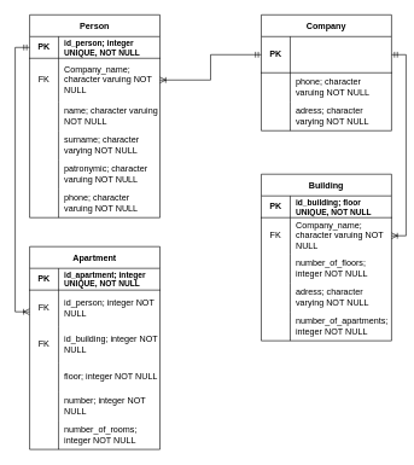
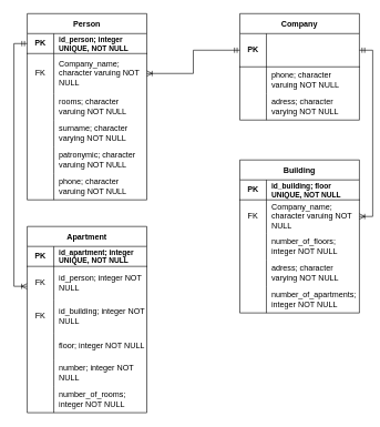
  <mxCell id="0" />
  <mxCell id="1" parent="0" />
  <mxCell id="2" value="Company" style="shape=table;startSize=30;container=1;collapsible=0;childLayout=tableLayout;fixedRows=1;rowLines=0;fontStyle=1;align=center;pointerEvents=1;fillColor=default;swimlaneFillColor=none;" vertex="1" parent="1"><mxGeometry x="360" y="20" width="180" height="160" as="geometry" /></mxCell>
  <mxCell id="3" value="" style="shape=partialRectangle;html=1;whiteSpace=wrap;collapsible=0;dropTarget=0;pointerEvents=1;fillColor=none;top=0;left=0;bottom=1;right=0;points=[[0,0.5],[1,0.5]];portConstraint=eastwest;" vertex="1" parent="2"><mxGeometry y="30" width="180" height="50" as="geometry" /></mxCell>
  <mxCell id="4" value="PK" style="shape=partialRectangle;html=1;whiteSpace=wrap;connectable=0;fillColor=none;top=0;left=0;bottom=0;right=0;overflow=hidden;pointerEvents=1;fontStyle=1" vertex="1" parent="3"><mxGeometry width="40" height="50" as="geometry" /></mxCell>
  <mxCell id="5" value="" style="shape=partialRectangle;html=1;whiteSpace=wrap;collapsible=0;dropTarget=0;pointerEvents=1;fillColor=none;top=0;left=0;bottom=0;right=0;points=[[0,0.5],[1,0.5]];portConstraint=eastwest;" vertex="1" parent="2"><mxGeometry y="80" width="180" height="40" as="geometry" /></mxCell>
  <mxCell id="6" value="" style="shape=partialRectangle;html=1;whiteSpace=wrap;connectable=0;fillColor=none;top=0;left=0;bottom=0;right=0;overflow=hidden;pointerEvents=1;" vertex="1" parent="5"><mxGeometry width="40" height="40" as="geometry" /></mxCell>
  <mxCell id="7" value="phone; character varuing NOT NULL" style="shape=partialRectangle;html=1;whiteSpace=wrap;connectable=0;fillColor=none;top=0;left=0;bottom=0;right=0;align=left;spacingLeft=6;overflow=hidden;pointerEvents=1;" vertex="1" parent="5"><mxGeometry x="40" width="140" height="40" as="geometry" /></mxCell>
  <mxCell id="8" value="" style="shape=partialRectangle;html=1;whiteSpace=wrap;collapsible=0;dropTarget=0;pointerEvents=1;fillColor=none;top=0;left=0;bottom=0;right=0;points=[[0,0.5],[1,0.5]];portConstraint=eastwest;" vertex="1" parent="2"><mxGeometry y="120" width="180" height="40" as="geometry" /></mxCell>
  <mxCell id="9" value="" style="shape=partialRectangle;html=1;whiteSpace=wrap;connectable=0;fillColor=none;top=0;left=0;bottom=0;right=0;overflow=hidden;pointerEvents=1;" vertex="1" parent="8"><mxGeometry width="40" height="40" as="geometry" /></mxCell>
  <mxCell id="10" value="adress; character varying NOT NULL" style="shape=partialRectangle;html=1;whiteSpace=wrap;connectable=0;fillColor=none;top=0;left=0;bottom=0;right=0;align=left;spacingLeft=6;overflow=hidden;pointerEvents=1;" vertex="1" parent="8"><mxGeometry x="40" width="140" height="40" as="geometry" /></mxCell>
  <mxCell id="11" value="Building" style="shape=table;startSize=30;container=1;collapsible=0;childLayout=tableLayout;fixedRows=1;rowLines=0;fontStyle=1;align=center;pointerEvents=1;fillColor=default;swimlaneFillColor=none;" vertex="1" parent="1"><mxGeometry x="360" y="240" width="180" height="230" as="geometry" /></mxCell>
  <mxCell id="12" value="" style="shape=partialRectangle;html=1;whiteSpace=wrap;collapsible=0;dropTarget=0;pointerEvents=1;fillColor=none;top=0;left=0;bottom=1;right=0;points=[[0,0.5],[1,0.5]];portConstraint=eastwest;" vertex="1" parent="11"><mxGeometry y="30" width="180" height="30" as="geometry" /></mxCell>
  <mxCell id="13" value="PK" style="shape=partialRectangle;html=1;whiteSpace=wrap;connectable=0;fillColor=none;top=0;left=0;bottom=0;right=0;overflow=hidden;pointerEvents=1;fontStyle=1" vertex="1" parent="12"><mxGeometry width="40" height="30" as="geometry" /></mxCell>
  <mxCell id="14" value="&lt;b style=&quot;font-size: 11px&quot;&gt;id_building; floor UNIQUE, NOT NULL&lt;/b&gt;" style="shape=partialRectangle;html=1;whiteSpace=wrap;connectable=0;fillColor=none;top=0;left=0;bottom=0;right=0;align=left;spacingLeft=6;overflow=hidden;pointerEvents=1;fontSize=11;" vertex="1" parent="12"><mxGeometry x="40" width="140" height="30" as="geometry" /></mxCell>
  <mxCell id="15" style="shape=partialRectangle;html=1;whiteSpace=wrap;collapsible=0;dropTarget=0;pointerEvents=1;fillColor=none;top=0;left=0;bottom=0;right=0;points=[[0,0.5],[1,0.5]];portConstraint=eastwest;" vertex="1" parent="11"><mxGeometry y="60" width="180" height="50" as="geometry" /></mxCell>
  <mxCell id="16" value="FK" style="shape=partialRectangle;html=1;whiteSpace=wrap;connectable=0;fillColor=none;top=0;left=0;bottom=0;right=0;overflow=hidden;pointerEvents=1;" vertex="1" parent="15"><mxGeometry width="40" height="50" as="geometry" /></mxCell>
  <mxCell id="17" value="Company_name; character varuing NOT NULL" style="shape=partialRectangle;html=1;whiteSpace=wrap;connectable=0;fillColor=none;top=0;left=0;bottom=0;right=0;align=left;spacingLeft=6;overflow=hidden;pointerEvents=1;" vertex="1" parent="15"><mxGeometry x="40" width="140" height="50" as="geometry" /></mxCell>
  <mxCell id="18" value="" style="shape=partialRectangle;html=1;whiteSpace=wrap;collapsible=0;dropTarget=0;pointerEvents=1;fillColor=none;top=0;left=0;bottom=0;right=0;points=[[0,0.5],[1,0.5]];portConstraint=eastwest;" vertex="1" parent="11"><mxGeometry y="110" width="180" height="40" as="geometry" /></mxCell>
  <mxCell id="19" value="" style="shape=partialRectangle;html=1;whiteSpace=wrap;connectable=0;fillColor=none;top=0;left=0;bottom=0;right=0;overflow=hidden;pointerEvents=1;" vertex="1" parent="18"><mxGeometry width="40" height="40" as="geometry" /></mxCell>
  <mxCell id="20" value="number_of_floors; integer NOT NULL" style="shape=partialRectangle;html=1;whiteSpace=wrap;connectable=0;fillColor=none;top=0;left=0;bottom=0;right=0;align=left;spacingLeft=6;overflow=hidden;pointerEvents=1;" vertex="1" parent="18"><mxGeometry x="40" width="140" height="40" as="geometry" /></mxCell>
  <mxCell id="21" value="" style="shape=partialRectangle;html=1;whiteSpace=wrap;collapsible=0;dropTarget=0;pointerEvents=1;fillColor=none;top=0;left=0;bottom=0;right=0;points=[[0,0.5],[1,0.5]];portConstraint=eastwest;" vertex="1" parent="11"><mxGeometry y="150" width="180" height="40" as="geometry" /></mxCell>
  <mxCell id="22" value="" style="shape=partialRectangle;html=1;whiteSpace=wrap;connectable=0;fillColor=none;top=0;left=0;bottom=0;right=0;overflow=hidden;pointerEvents=1;" vertex="1" parent="21"><mxGeometry width="40" height="40" as="geometry" /></mxCell>
  <mxCell id="23" value="adress; character varying NOT NULL" style="shape=partialRectangle;html=1;whiteSpace=wrap;connectable=0;fillColor=none;top=0;left=0;bottom=0;right=0;align=left;spacingLeft=6;overflow=hidden;pointerEvents=1;" vertex="1" parent="21"><mxGeometry x="40" width="140" height="40" as="geometry" /></mxCell>
  <mxCell id="24" style="shape=partialRectangle;html=1;whiteSpace=wrap;collapsible=0;dropTarget=0;pointerEvents=1;fillColor=none;top=0;left=0;bottom=0;right=0;points=[[0,0.5],[1,0.5]];portConstraint=eastwest;" vertex="1" parent="11"><mxGeometry y="190" width="180" height="40" as="geometry" /></mxCell>
  <mxCell id="25" style="shape=partialRectangle;html=1;whiteSpace=wrap;connectable=0;fillColor=none;top=0;left=0;bottom=0;right=0;overflow=hidden;pointerEvents=1;" vertex="1" parent="24"><mxGeometry width="40" height="40" as="geometry" /></mxCell>
  <mxCell id="26" value="number_of_apartments; integer NOT NULL" style="shape=partialRectangle;html=1;whiteSpace=wrap;connectable=0;fillColor=none;top=0;left=0;bottom=0;right=0;align=left;spacingLeft=6;overflow=hidden;pointerEvents=1;" vertex="1" parent="24"><mxGeometry x="40" width="140" height="40" as="geometry" /></mxCell>
  <mxCell id="27" style="edgeStyle=orthogonalEdgeStyle;rounded=0;orthogonalLoop=1;jettySize=auto;html=1;exitX=1;exitY=0.5;exitDx=0;exitDy=0;fontSize=11;startArrow=ERmandOne;startFill=0;startSize=6;endArrow=ERoneToMany;endFill=0;" edge="1" parent="1" source="3" target="15"><mxGeometry relative="1" as="geometry" /></mxCell>
  <mxCell id="28" value="Person" style="shape=table;startSize=30;container=1;collapsible=0;childLayout=tableLayout;fixedRows=1;rowLines=0;fontStyle=1;align=center;pointerEvents=1;fillColor=default;swimlaneFillColor=none;" vertex="1" parent="1"><mxGeometry x="40" y="20" width="180" height="280" as="geometry" /></mxCell>
  <mxCell id="29" value="" style="shape=partialRectangle;html=1;whiteSpace=wrap;collapsible=0;dropTarget=0;pointerEvents=1;fillColor=none;top=0;left=0;bottom=1;right=0;points=[[0,0.5],[1,0.5]];portConstraint=eastwest;" vertex="1" parent="28"><mxGeometry y="30" width="180" height="30" as="geometry" /></mxCell>
  <mxCell id="30" value="PK" style="shape=partialRectangle;html=1;whiteSpace=wrap;connectable=0;fillColor=none;top=0;left=0;bottom=0;right=0;overflow=hidden;pointerEvents=1;fontStyle=1" vertex="1" parent="29"><mxGeometry width="40" height="30" as="geometry" /></mxCell>
  <mxCell id="31" value="&lt;b style=&quot;font-size: 11px&quot;&gt;id_person; integer UNIQUE, NOT NULL&lt;/b&gt;" style="shape=partialRectangle;html=1;whiteSpace=wrap;connectable=0;fillColor=none;top=0;left=0;bottom=0;right=0;align=left;spacingLeft=6;overflow=hidden;pointerEvents=1;fontSize=11;" vertex="1" parent="29"><mxGeometry x="40" width="140" height="30" as="geometry" /></mxCell>
  <mxCell id="32" style="shape=partialRectangle;html=1;whiteSpace=wrap;collapsible=0;dropTarget=0;pointerEvents=1;fillColor=none;top=0;left=0;bottom=0;right=0;points=[[0,0.5],[1,0.5]];portConstraint=eastwest;" vertex="1" parent="28"><mxGeometry y="60" width="180" height="60" as="geometry" /></mxCell>
  <mxCell id="33" value="FK" style="shape=partialRectangle;html=1;whiteSpace=wrap;connectable=0;fillColor=none;top=0;left=0;bottom=0;right=0;overflow=hidden;pointerEvents=1;" vertex="1" parent="32"><mxGeometry width="40" height="60" as="geometry" /></mxCell>
  <mxCell id="34" value="Company_name; character varuing NOT NULL" style="shape=partialRectangle;html=1;whiteSpace=wrap;connectable=0;fillColor=none;top=0;left=0;bottom=0;right=0;align=left;spacingLeft=6;overflow=hidden;pointerEvents=1;" vertex="1" parent="32"><mxGeometry x="40" width="140" height="60" as="geometry" /></mxCell>
  <mxCell id="35" value="" style="shape=partialRectangle;html=1;whiteSpace=wrap;collapsible=0;dropTarget=0;pointerEvents=1;fillColor=none;top=0;left=0;bottom=0;right=0;points=[[0,0.5],[1,0.5]];portConstraint=eastwest;" vertex="1" parent="28"><mxGeometry y="120" width="180" height="40" as="geometry" /></mxCell>
  <mxCell id="36" value="" style="shape=partialRectangle;html=1;whiteSpace=wrap;connectable=0;fillColor=none;top=0;left=0;bottom=0;right=0;overflow=hidden;pointerEvents=1;" vertex="1" parent="35"><mxGeometry width="40" height="40" as="geometry" /></mxCell>
- <mxCell id="37" value="name; character varuing NOT NULL" style="shape=partialRectangle;html=1;whiteSpace=wrap;connectable=0;fillColor=none;top=0;left=0;bottom=0;right=0;align=left;spacingLeft=6;overflow=hidden;pointerEvents=1;" vertex="1" parent="35"><mxGeometry x="40" width="140" height="40" as="geometry" /></mxCell>
+ <mxCell id="37" value="rooms; character varuing NOT NULL" style="shape=partialRectangle;html=1;whiteSpace=wrap;connectable=0;fillColor=none;top=0;left=0;bottom=0;right=0;align=left;spacingLeft=6;overflow=hidden;pointerEvents=1;" vertex="1" parent="35"><mxGeometry x="40" width="140" height="40" as="geometry" /></mxCell>
  <mxCell id="38" value="" style="shape=partialRectangle;html=1;whiteSpace=wrap;collapsible=0;dropTarget=0;pointerEvents=1;fillColor=none;top=0;left=0;bottom=0;right=0;points=[[0,0.5],[1,0.5]];portConstraint=eastwest;" vertex="1" parent="28"><mxGeometry y="160" width="180" height="40" as="geometry" /></mxCell>
  <mxCell id="39" value="" style="shape=partialRectangle;html=1;whiteSpace=wrap;connectable=0;fillColor=none;top=0;left=0;bottom=0;right=0;overflow=hidden;pointerEvents=1;" vertex="1" parent="38"><mxGeometry width="40" height="40" as="geometry" /></mxCell>
  <mxCell id="40" value="surname; character varying NOT NULL" style="shape=partialRectangle;html=1;whiteSpace=wrap;connectable=0;fillColor=none;top=0;left=0;bottom=0;right=0;align=left;spacingLeft=6;overflow=hidden;pointerEvents=1;" vertex="1" parent="38"><mxGeometry x="40" width="140" height="40" as="geometry" /></mxCell>
  <mxCell id="41" style="shape=partialRectangle;html=1;whiteSpace=wrap;collapsible=0;dropTarget=0;pointerEvents=1;fillColor=none;top=0;left=0;bottom=0;right=0;points=[[0,0.5],[1,0.5]];portConstraint=eastwest;" vertex="1" parent="28"><mxGeometry y="200" width="180" height="40" as="geometry" /></mxCell>
  <mxCell id="42" style="shape=partialRectangle;html=1;whiteSpace=wrap;connectable=0;fillColor=none;top=0;left=0;bottom=0;right=0;overflow=hidden;pointerEvents=1;" vertex="1" parent="41"><mxGeometry width="40" height="40" as="geometry" /></mxCell>
  <mxCell id="43" value="patronymic; character varuing NOT NULL" style="shape=partialRectangle;html=1;whiteSpace=wrap;connectable=0;fillColor=none;top=0;left=0;bottom=0;right=0;align=left;spacingLeft=6;overflow=hidden;pointerEvents=1;" vertex="1" parent="41"><mxGeometry x="40" width="140" height="40" as="geometry" /></mxCell>
  <mxCell id="44" style="shape=partialRectangle;html=1;whiteSpace=wrap;collapsible=0;dropTarget=0;pointerEvents=1;fillColor=none;top=0;left=0;bottom=0;right=0;points=[[0,0.5],[1,0.5]];portConstraint=eastwest;" vertex="1" parent="28"><mxGeometry y="240" width="180" height="40" as="geometry" /></mxCell>
  <mxCell id="45" style="shape=partialRectangle;html=1;whiteSpace=wrap;connectable=0;fillColor=none;top=0;left=0;bottom=0;right=0;overflow=hidden;pointerEvents=1;" vertex="1" parent="44"><mxGeometry width="40" height="40" as="geometry" /></mxCell>
  <mxCell id="46" value="phone; character varuing NOT NULL" style="shape=partialRectangle;html=1;whiteSpace=wrap;connectable=0;fillColor=none;top=0;left=0;bottom=0;right=0;align=left;spacingLeft=6;overflow=hidden;pointerEvents=1;" vertex="1" parent="44"><mxGeometry x="40" width="140" height="40" as="geometry" /></mxCell>
  <mxCell id="47" style="edgeStyle=orthogonalEdgeStyle;rounded=0;orthogonalLoop=1;jettySize=auto;html=1;exitX=0;exitY=0.5;exitDx=0;exitDy=0;entryX=1;entryY=0.5;entryDx=0;entryDy=0;fontSize=11;startArrow=ERmandOne;startFill=0;endArrow=ERoneToMany;endFill=0;startSize=6;" edge="1" parent="1" source="3" target="32"><mxGeometry relative="1" as="geometry" /></mxCell>
  <mxCell id="48" value="Apartment" style="shape=table;startSize=30;container=1;collapsible=0;childLayout=tableLayout;fixedRows=1;rowLines=0;fontStyle=1;align=center;pointerEvents=1;fillColor=default;swimlaneFillColor=none;" vertex="1" parent="1"><mxGeometry x="40" y="340" width="180" height="280" as="geometry" /></mxCell>
  <mxCell id="49" value="" style="shape=partialRectangle;html=1;whiteSpace=wrap;collapsible=0;dropTarget=0;pointerEvents=1;fillColor=none;top=0;left=0;bottom=1;right=0;points=[[0,0.5],[1,0.5]];portConstraint=eastwest;" vertex="1" parent="48"><mxGeometry y="30" width="180" height="30" as="geometry" /></mxCell>
  <mxCell id="50" value="PK" style="shape=partialRectangle;html=1;whiteSpace=wrap;connectable=0;fillColor=none;top=0;left=0;bottom=0;right=0;overflow=hidden;pointerEvents=1;fontStyle=1" vertex="1" parent="49"><mxGeometry width="40" height="30" as="geometry" /></mxCell>
  <mxCell id="51" value="&lt;b style=&quot;font-size: 11px&quot;&gt;id_apartment; integer UNIQUE, NOT NULL&lt;/b&gt;" style="shape=partialRectangle;html=1;whiteSpace=wrap;connectable=0;fillColor=none;top=0;left=0;bottom=0;right=0;align=left;spacingLeft=6;overflow=hidden;pointerEvents=1;fontSize=11;" vertex="1" parent="49"><mxGeometry x="40" width="140" height="30" as="geometry" /></mxCell>
  <mxCell id="52" style="shape=partialRectangle;html=1;whiteSpace=wrap;collapsible=0;dropTarget=0;pointerEvents=1;fillColor=none;top=0;left=0;bottom=0;right=0;points=[[0,0.5],[1,0.5]];portConstraint=eastwest;" vertex="1" parent="48"><mxGeometry y="60" width="180" height="50" as="geometry" /></mxCell>
  <mxCell id="53" value="FK" style="shape=partialRectangle;html=1;whiteSpace=wrap;connectable=0;fillColor=none;top=0;left=0;bottom=0;right=0;overflow=hidden;pointerEvents=1;" vertex="1" parent="52"><mxGeometry width="40" height="50" as="geometry" /></mxCell>
  <mxCell id="54" value="id_person; integer NOT NULL" style="shape=partialRectangle;html=1;whiteSpace=wrap;connectable=0;fillColor=none;top=0;left=0;bottom=0;right=0;align=left;spacingLeft=6;overflow=hidden;pointerEvents=1;" vertex="1" parent="52"><mxGeometry x="40" width="140" height="50" as="geometry" /></mxCell>
  <mxCell id="55" style="shape=partialRectangle;html=1;whiteSpace=wrap;collapsible=0;dropTarget=0;pointerEvents=1;fillColor=none;top=0;left=0;bottom=0;right=0;points=[[0,0.5],[1,0.5]];portConstraint=eastwest;" vertex="1" parent="48"><mxGeometry y="110" width="180" height="50" as="geometry" /></mxCell>
  <mxCell id="56" value="FK" style="shape=partialRectangle;html=1;whiteSpace=wrap;connectable=0;fillColor=none;top=0;left=0;bottom=0;right=0;overflow=hidden;pointerEvents=1;" vertex="1" parent="55"><mxGeometry width="40" height="50" as="geometry" /></mxCell>
  <mxCell id="57" value="id_building; integer NOT NULL" style="shape=partialRectangle;html=1;whiteSpace=wrap;connectable=0;fillColor=none;top=0;left=0;bottom=0;right=0;align=left;spacingLeft=6;overflow=hidden;pointerEvents=1;" vertex="1" parent="55"><mxGeometry x="40" width="140" height="50" as="geometry" /></mxCell>
  <mxCell id="58" value="" style="shape=partialRectangle;html=1;whiteSpace=wrap;collapsible=0;dropTarget=0;pointerEvents=1;fillColor=none;top=0;left=0;bottom=0;right=0;points=[[0,0.5],[1,0.5]];portConstraint=eastwest;" vertex="1" parent="48"><mxGeometry y="160" width="180" height="40" as="geometry" /></mxCell>
  <mxCell id="59" value="" style="shape=partialRectangle;html=1;whiteSpace=wrap;connectable=0;fillColor=none;top=0;left=0;bottom=0;right=0;overflow=hidden;pointerEvents=1;" vertex="1" parent="58"><mxGeometry width="40" height="40" as="geometry" /></mxCell>
  <mxCell id="60" value="floor; integer NOT NULL" style="shape=partialRectangle;html=1;whiteSpace=wrap;connectable=0;fillColor=none;top=0;left=0;bottom=0;right=0;align=left;spacingLeft=6;overflow=hidden;pointerEvents=1;" vertex="1" parent="58"><mxGeometry x="40" width="140" height="40" as="geometry" /></mxCell>
  <mxCell id="61" value="" style="shape=partialRectangle;html=1;whiteSpace=wrap;collapsible=0;dropTarget=0;pointerEvents=1;fillColor=none;top=0;left=0;bottom=0;right=0;points=[[0,0.5],[1,0.5]];portConstraint=eastwest;" vertex="1" parent="48"><mxGeometry y="200" width="180" height="40" as="geometry" /></mxCell>
  <mxCell id="62" value="" style="shape=partialRectangle;html=1;whiteSpace=wrap;connectable=0;fillColor=none;top=0;left=0;bottom=0;right=0;overflow=hidden;pointerEvents=1;" vertex="1" parent="61"><mxGeometry width="40" height="40" as="geometry" /></mxCell>
  <mxCell id="63" value="number; integer NOT NULL" style="shape=partialRectangle;html=1;whiteSpace=wrap;connectable=0;fillColor=none;top=0;left=0;bottom=0;right=0;align=left;spacingLeft=6;overflow=hidden;pointerEvents=1;" vertex="1" parent="61"><mxGeometry x="40" width="140" height="40" as="geometry" /></mxCell>
  <mxCell id="64" style="shape=partialRectangle;html=1;whiteSpace=wrap;collapsible=0;dropTarget=0;pointerEvents=1;fillColor=none;top=0;left=0;bottom=0;right=0;points=[[0,0.5],[1,0.5]];portConstraint=eastwest;" vertex="1" parent="48"><mxGeometry y="240" width="180" height="40" as="geometry" /></mxCell>
  <mxCell id="65" style="shape=partialRectangle;html=1;whiteSpace=wrap;connectable=0;fillColor=none;top=0;left=0;bottom=0;right=0;overflow=hidden;pointerEvents=1;" vertex="1" parent="64"><mxGeometry width="40" height="40" as="geometry" /></mxCell>
  <mxCell id="66" value="number_of_rooms; integer NOT NULL" style="shape=partialRectangle;html=1;whiteSpace=wrap;connectable=0;fillColor=none;top=0;left=0;bottom=0;right=0;align=left;spacingLeft=6;overflow=hidden;pointerEvents=1;" vertex="1" parent="64"><mxGeometry x="40" width="140" height="40" as="geometry" /></mxCell>
  <mxCell id="67" style="edgeStyle=orthogonalEdgeStyle;rounded=0;orthogonalLoop=1;jettySize=auto;html=1;exitX=0;exitY=0.5;exitDx=0;exitDy=0;fontSize=11;startArrow=ERmandOne;startFill=0;endArrow=ERoneToMany;endFill=0;startSize=6;" edge="1" parent="1" source="29"><mxGeometry relative="1" as="geometry"><mxPoint x="39.667" y="430" as="targetPoint" /><Array as="points"><mxPoint x="20" y="65" /><mxPoint x="20" y="430" /></Array></mxGeometry></mxCell>
